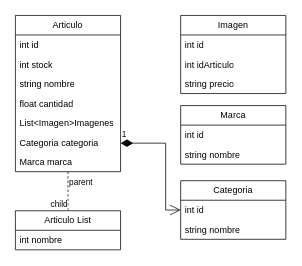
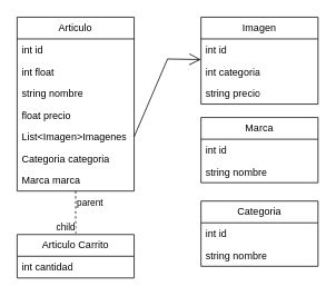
  <mxCell id="0" />
  <mxCell id="1" parent="0" />
  <mxCell id="2" value="Articulo" style="swimlane;fontStyle=0;childLayout=stackLayout;horizontal=1;startSize=26;fillColor=none;horizontalStack=0;resizeParent=1;resizeParentMax=0;resizeLast=0;collapsible=1;marginBottom=0;whiteSpace=wrap;html=1;" vertex="1" parent="1"><mxGeometry x="20" y="20" width="140" height="208" as="geometry" /></mxCell>
  <mxCell id="3" value="int id" style="text;strokeColor=none;fillColor=none;align=left;verticalAlign=top;spacingLeft=4;spacingRight=4;overflow=hidden;rotatable=0;points=[[0,0.5],[1,0.5]];portConstraint=eastwest;whiteSpace=wrap;html=1;" vertex="1" parent="2"><mxGeometry y="26" width="140" height="26" as="geometry" /></mxCell>
- <mxCell id="4" value="int stock" style="text;strokeColor=none;fillColor=none;align=left;verticalAlign=top;spacingLeft=4;spacingRight=4;overflow=hidden;rotatable=0;points=[[0,0.5],[1,0.5]];portConstraint=eastwest;whiteSpace=wrap;html=1;" vertex="1" parent="2"><mxGeometry y="52" width="140" height="26" as="geometry" /></mxCell>
+ <mxCell id="4" value="int float" style="text;strokeColor=none;fillColor=none;align=left;verticalAlign=top;spacingLeft=4;spacingRight=4;overflow=hidden;rotatable=0;points=[[0,0.5],[1,0.5]];portConstraint=eastwest;whiteSpace=wrap;html=1;" vertex="1" parent="2"><mxGeometry y="52" width="140" height="26" as="geometry" /></mxCell>
  <mxCell id="5" value="string nombre" style="text;strokeColor=none;fillColor=none;align=left;verticalAlign=top;spacingLeft=4;spacingRight=4;overflow=hidden;rotatable=0;points=[[0,0.5],[1,0.5]];portConstraint=eastwest;whiteSpace=wrap;html=1;" vertex="1" parent="2"><mxGeometry y="78" width="140" height="26" as="geometry" /></mxCell>
- <mxCell id="6" value="float cantidad" style="text;strokeColor=none;fillColor=none;align=left;verticalAlign=top;spacingLeft=4;spacingRight=4;overflow=hidden;rotatable=0;points=[[0,0.5],[1,0.5]];portConstraint=eastwest;whiteSpace=wrap;html=1;" vertex="1" parent="2"><mxGeometry y="104" width="140" height="26" as="geometry" /></mxCell>
+ <mxCell id="6" value="float precio" style="text;strokeColor=none;fillColor=none;align=left;verticalAlign=top;spacingLeft=4;spacingRight=4;overflow=hidden;rotatable=0;points=[[0,0.5],[1,0.5]];portConstraint=eastwest;whiteSpace=wrap;html=1;" vertex="1" parent="2"><mxGeometry y="104" width="140" height="26" as="geometry" /></mxCell>
  <mxCell id="7" value="List&amp;lt;Imagen&amp;gt;Imagenes" style="text;strokeColor=none;fillColor=none;align=left;verticalAlign=top;spacingLeft=4;spacingRight=4;overflow=hidden;rotatable=0;points=[[0,0.5],[1,0.5]];portConstraint=eastwest;whiteSpace=wrap;html=1;" vertex="1" parent="2"><mxGeometry y="130" width="140" height="26" as="geometry" /></mxCell>
  <mxCell id="8" value="Categoria categoria" style="text;strokeColor=none;fillColor=none;align=left;verticalAlign=top;spacingLeft=4;spacingRight=4;overflow=hidden;rotatable=0;points=[[0,0.5],[1,0.5]];portConstraint=eastwest;whiteSpace=wrap;html=1;" vertex="1" parent="2"><mxGeometry y="156" width="140" height="26" as="geometry" /></mxCell>
  <mxCell id="9" value="Marca marca" style="text;strokeColor=none;fillColor=none;align=left;verticalAlign=top;spacingLeft=4;spacingRight=4;overflow=hidden;rotatable=0;points=[[0,0.5],[1,0.5]];portConstraint=eastwest;whiteSpace=wrap;html=1;" vertex="1" parent="2"><mxGeometry y="182" width="140" height="26" as="geometry" /></mxCell>
  <mxCell id="10" value="Imagen" style="swimlane;fontStyle=0;childLayout=stackLayout;horizontal=1;startSize=26;fillColor=none;horizontalStack=0;resizeParent=1;resizeParentMax=0;resizeLast=0;collapsible=1;marginBottom=0;whiteSpace=wrap;html=1;" vertex="1" parent="1"><mxGeometry x="240" y="20" width="140" height="104" as="geometry" /></mxCell>
  <mxCell id="11" value="int id" style="text;strokeColor=none;fillColor=none;align=left;verticalAlign=top;spacingLeft=4;spacingRight=4;overflow=hidden;rotatable=0;points=[[0,0.5],[1,0.5]];portConstraint=eastwest;whiteSpace=wrap;html=1;" vertex="1" parent="10"><mxGeometry y="26" width="140" height="26" as="geometry" /></mxCell>
- <mxCell id="12" value="int idArticulo" style="text;strokeColor=none;fillColor=none;align=left;verticalAlign=top;spacingLeft=4;spacingRight=4;overflow=hidden;rotatable=0;points=[[0,0.5],[1,0.5]];portConstraint=eastwest;whiteSpace=wrap;html=1;" vertex="1" parent="10"><mxGeometry y="52" width="140" height="26" as="geometry" /></mxCell>
+ <mxCell id="12" value="int categoria" style="text;strokeColor=none;fillColor=none;align=left;verticalAlign=top;spacingLeft=4;spacingRight=4;overflow=hidden;rotatable=0;points=[[0,0.5],[1,0.5]];portConstraint=eastwest;whiteSpace=wrap;html=1;" vertex="1" parent="10"><mxGeometry y="52" width="140" height="26" as="geometry" /></mxCell>
  <mxCell id="13" value="string precio" style="text;strokeColor=none;fillColor=none;align=left;verticalAlign=top;spacingLeft=4;spacingRight=4;overflow=hidden;rotatable=0;points=[[0,0.5],[1,0.5]];portConstraint=eastwest;whiteSpace=wrap;html=1;" vertex="1" parent="10"><mxGeometry y="78" width="140" height="26" as="geometry" /></mxCell>
  <mxCell id="14" value="Marca" style="swimlane;fontStyle=0;childLayout=stackLayout;horizontal=1;startSize=26;fillColor=none;horizontalStack=0;resizeParent=1;resizeParentMax=0;resizeLast=0;collapsible=1;marginBottom=0;whiteSpace=wrap;html=1;" vertex="1" parent="1"><mxGeometry x="240" y="140" width="140" height="78" as="geometry" /></mxCell>
  <mxCell id="15" value="int id" style="text;strokeColor=none;fillColor=none;align=left;verticalAlign=top;spacingLeft=4;spacingRight=4;overflow=hidden;rotatable=0;points=[[0,0.5],[1,0.5]];portConstraint=eastwest;whiteSpace=wrap;html=1;" vertex="1" parent="14"><mxGeometry y="26" width="140" height="26" as="geometry" /></mxCell>
  <mxCell id="16" value="string nombre" style="text;strokeColor=none;fillColor=none;align=left;verticalAlign=top;spacingLeft=4;spacingRight=4;overflow=hidden;rotatable=0;points=[[0,0.5],[1,0.5]];portConstraint=eastwest;whiteSpace=wrap;html=1;" vertex="1" parent="14"><mxGeometry y="52" width="140" height="26" as="geometry" /></mxCell>
  <mxCell id="17" value="Categoria" style="swimlane;fontStyle=0;childLayout=stackLayout;horizontal=1;startSize=26;fillColor=none;horizontalStack=0;resizeParent=1;resizeParentMax=0;resizeLast=0;collapsible=1;marginBottom=0;whiteSpace=wrap;html=1;" vertex="1" parent="1"><mxGeometry x="240" y="240" width="140" height="78" as="geometry" /></mxCell>
  <mxCell id="18" value="int id" style="text;strokeColor=none;fillColor=none;align=left;verticalAlign=top;spacingLeft=4;spacingRight=4;overflow=hidden;rotatable=0;points=[[0,0.5],[1,0.5]];portConstraint=eastwest;whiteSpace=wrap;html=1;" vertex="1" parent="17"><mxGeometry y="26" width="140" height="26" as="geometry" /></mxCell>
  <mxCell id="19" value="string nombre" style="text;strokeColor=none;fillColor=none;align=left;verticalAlign=top;spacingLeft=4;spacingRight=4;overflow=hidden;rotatable=0;points=[[0,0.5],[1,0.5]];portConstraint=eastwest;whiteSpace=wrap;html=1;" vertex="1" parent="17"><mxGeometry y="52" width="140" height="26" as="geometry" /></mxCell>
- <mxCell id="20" value="Articulo List" style="swimlane;fontStyle=0;childLayout=stackLayout;horizontal=1;startSize=26;fillColor=none;horizontalStack=0;resizeParent=1;resizeParentMax=0;resizeLast=0;collapsible=1;marginBottom=0;whiteSpace=wrap;html=1;" vertex="1" parent="1"><mxGeometry x="20" y="280" width="140" height="52" as="geometry" /></mxCell>
- <mxCell id="21" value="int nombre" style="text;strokeColor=none;fillColor=none;align=left;verticalAlign=top;spacingLeft=4;spacingRight=4;overflow=hidden;rotatable=0;points=[[0,0.5],[1,0.5]];portConstraint=eastwest;whiteSpace=wrap;html=1;" vertex="1" parent="20"><mxGeometry y="26" width="140" height="26" as="geometry" /></mxCell>
+ <mxCell id="20" value="Articulo Carrito" style="swimlane;fontStyle=0;childLayout=stackLayout;horizontal=1;startSize=26;fillColor=none;horizontalStack=0;resizeParent=1;resizeParentMax=0;resizeLast=0;collapsible=1;marginBottom=0;whiteSpace=wrap;html=1;" vertex="1" parent="1"><mxGeometry x="20" y="280" width="140" height="52" as="geometry" /></mxCell>
+ <mxCell id="21" value="int cantidad" style="text;strokeColor=none;fillColor=none;align=left;verticalAlign=top;spacingLeft=4;spacingRight=4;overflow=hidden;rotatable=0;points=[[0,0.5],[1,0.5]];portConstraint=eastwest;whiteSpace=wrap;html=1;" vertex="1" parent="20"><mxGeometry y="26" width="140" height="26" as="geometry" /></mxCell>
  <mxCell id="22" value="" style="endArrow=none;html=1;edgeStyle=orthogonalEdgeStyle;rounded=0;dashed=1;" edge="1" parent="1" source="2" target="20"><mxGeometry relative="1" as="geometry"><mxPoint x="70" y="220" as="sourcePoint" /><mxPoint x="230" y="220" as="targetPoint" /></mxGeometry></mxCell>
  <mxCell id="23" value="parent" style="edgeLabel;resizable=0;html=1;align=left;verticalAlign=bottom;" connectable="0" vertex="1" parent="22"><mxGeometry x="-1" relative="1" as="geometry"><mxPoint y="22" as="offset" /></mxGeometry></mxCell>
  <mxCell id="24" value="child" style="edgeLabel;resizable=0;html=1;align=right;verticalAlign=bottom;" connectable="0" vertex="1" parent="22"><mxGeometry x="1" relative="1" as="geometry" /></mxCell>
- <mxCell id="25" value="1" style="endArrow=open;html=1;endSize=12;startArrow=diamondThin;startSize=14;startFill=1;edgeStyle=orthogonalEdgeStyle;align=left;verticalAlign=bottom;rounded=0;" edge="1" parent="1" source="8" target="17"><mxGeometry x="-1" y="3" relative="1" as="geometry"><mxPoint x="130" y="190" as="sourcePoint" /><mxPoint x="290" y="190" as="targetPoint" /><Array as="points"><mxPoint x="220" y="190" /><mxPoint x="220" y="279" /></Array></mxGeometry></mxCell>
+ <mxCell id="26" value="" style="endArrow=open;endFill=1;endSize=12;html=1;rounded=0;exitX=1;exitY=0.5;exitDx=0;exitDy=0;" edge="1" parent="1" source="7" target="10"><mxGeometry width="160" relative="1" as="geometry"><mxPoint x="180" y="140" as="sourcePoint" /><mxPoint x="340" y="140" as="targetPoint" /><Array as="points"><mxPoint x="200" y="70" /></Array></mxGeometry></mxCell>
